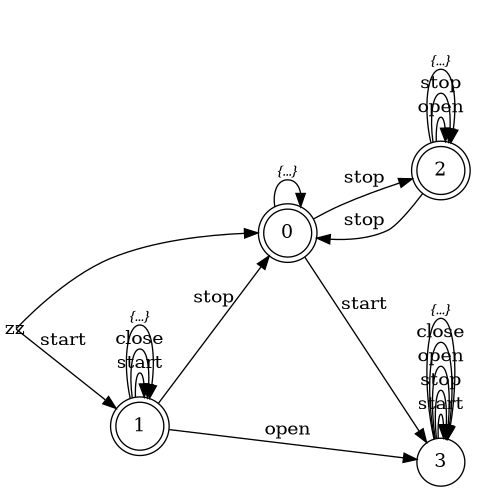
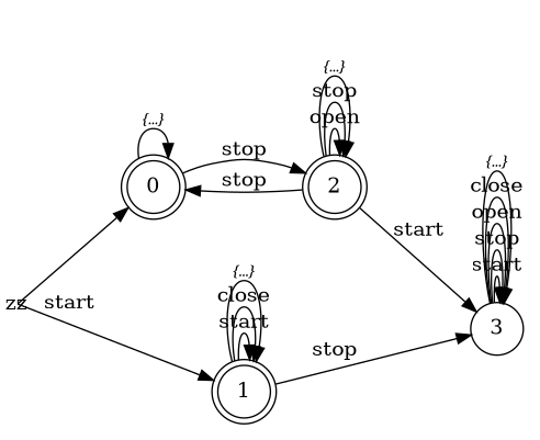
  digraph {
    rankdir=LR
    node [color=black fillcolor=white shape=doublecircle style=filled]
    zz [color=white fixedsize=true shape=circle width=0.0]
    0
    1
    2
    3 [shape=circle]
    zz -> 0
    zz -> 1 [label=start]
    0 -> 0 [fontname=italic fontsize=10 label="{...}"]
    0 -> 2 [label=stop]
-   1 -> 0 [label=stop]
    1 -> 1 [label=start]
    1 -> 1 [label=close]
    1 -> 1 [fontname=italic fontsize=10 label="{...}"]
-   1 -> 3 [label=open]
+   1 -> 3 [label=stop]
    2 -> 0 [label=stop]
    2 -> 2 [label=open]
    2 -> 2 [label=stop]
    2 -> 2 [fontname=italic fontsize=10 label="{...}"]
-   0 -> 3 [label=start]
+   2 -> 3 [label=start]
    3 -> 3 [label=start]
    3 -> 3 [label=stop]
    3 -> 3 [label=open]
    3 -> 3 [label=close]
    3 -> 3 [fontname=italic fontsize=10 label="{...}"]
  }
